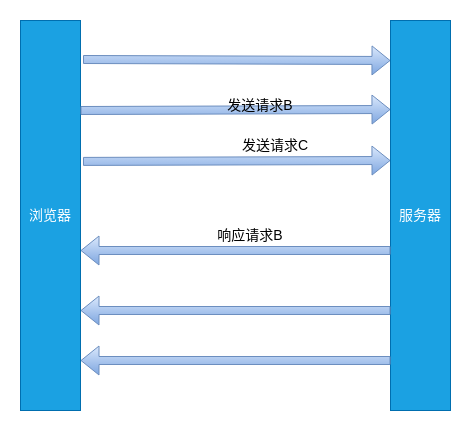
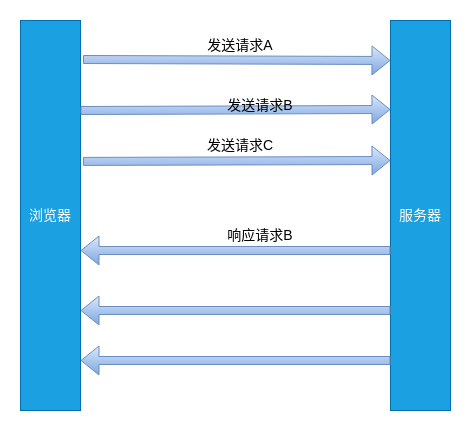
  <mxCell id="0" />
  <mxCell id="1" parent="0" />
  <mxCell id="2" value="浏览器" style="rounded=0;whiteSpace=wrap;html=1;fillColor=#1ba1e2;fontColor=#ffffff;strokeColor=#006EAF;fontSize=14;" vertex="1" parent="1"><mxGeometry x="20" y="20" width="60" height="390" as="geometry" /></mxCell>
  <mxCell id="3" value="服务器" style="rounded=0;whiteSpace=wrap;html=1;fillColor=#1ba1e2;fontColor=#ffffff;strokeColor=#006EAF;fontSize=14;" vertex="1" parent="1"><mxGeometry x="390" y="20" width="60" height="390" as="geometry" /></mxCell>
  <mxCell id="4" value="" style="group;fontSize=14;" vertex="1" connectable="0" parent="1"><mxGeometry x="200" y="30" width="190" height="30" as="geometry" /></mxCell>
  <mxCell id="5" value="" style="shape=flexArrow;endArrow=classic;html=1;fillColor=#dae8fc;strokeColor=#6c8ebf;gradientColor=#7ea6e0;width=8;endSize=5.67;fontSize=14;exitX=1.042;exitY=0.1;exitDx=0;exitDy=0;exitPerimeter=0;" edge="1" parent="4" source="2"><mxGeometry width="50" height="50" relative="1" as="geometry"><mxPoint x="-110" y="30" as="sourcePoint" /><mxPoint x="190" y="30" as="targetPoint" /></mxGeometry></mxCell>
+ <mxCell id="6" value="发送请求A" style="text;html=1;strokeColor=none;fillColor=none;align=center;verticalAlign=middle;whiteSpace=wrap;rounded=0;fontColor=#000000;fontSize=14;" vertex="1" parent="4"><mxGeometry width="80" height="30" as="geometry" /></mxCell>
  <mxCell id="7" value="" style="shape=flexArrow;endArrow=classic;html=1;fillColor=#dae8fc;strokeColor=#6c8ebf;gradientColor=#7ea6e0;width=8;endSize=5.67;entryX=-0.05;entryY=0.303;entryDx=0;entryDy=0;entryPerimeter=0;fontSize=14;" edge="1" parent="1"><mxGeometry width="50" height="50" relative="1" as="geometry"><mxPoint x="80" y="110" as="sourcePoint" /><mxPoint x="390" y="109" as="targetPoint" /></mxGeometry></mxCell>
  <mxCell id="8" value="发送请求B" style="text;html=1;strokeColor=none;fillColor=none;align=center;verticalAlign=middle;whiteSpace=wrap;rounded=0;fontColor=#000000;fontSize=14;" vertex="1" parent="1"><mxGeometry x="220" y="90" width="80" height="30" as="geometry" /></mxCell>
  <mxCell id="9" value="" style="shape=flexArrow;endArrow=classic;html=1;exitX=1.05;exitY=0.114;exitDx=0;exitDy=0;exitPerimeter=0;fillColor=#dae8fc;strokeColor=#6c8ebf;gradientColor=#7ea6e0;width=8;endSize=5.67;entryX=-0.05;entryY=0.303;entryDx=0;entryDy=0;entryPerimeter=0;fontSize=14;" edge="1" parent="1"><mxGeometry width="50" height="50" relative="1" as="geometry"><mxPoint x="82.5" y="160.92" as="sourcePoint" /><mxPoint x="390" y="160" as="targetPoint" /></mxGeometry></mxCell>
- <mxCell id="10" value="发送请求C" style="text;html=1;strokeColor=none;fillColor=none;align=center;verticalAlign=middle;whiteSpace=wrap;rounded=0;fontColor=#000000;fontSize=14;" vertex="1" parent="1"><mxGeometry x="235" y="130" width="80" height="30" as="geometry" /></mxCell>
+ <mxCell id="10" value="发送请求C" style="text;html=1;strokeColor=none;fillColor=none;align=center;verticalAlign=middle;whiteSpace=wrap;rounded=0;fontColor=#000000;fontSize=14;" vertex="1" parent="1"><mxGeometry x="200" y="130" width="80" height="30" as="geometry" /></mxCell>
  <mxCell id="11" value="" style="shape=flexArrow;endArrow=classic;html=1;fillColor=#dae8fc;strokeColor=#6c8ebf;gradientColor=#7ea6e0;width=8;endSize=5.67;entryX=-0.05;entryY=0.303;entryDx=0;entryDy=0;entryPerimeter=0;fontSize=14;" edge="1" parent="1"><mxGeometry width="50" height="50" relative="1" as="geometry"><mxPoint x="390" y="250" as="sourcePoint" /><mxPoint x="80" y="250" as="targetPoint" /></mxGeometry></mxCell>
  <mxCell id="12" value="" style="shape=flexArrow;endArrow=classic;html=1;fillColor=#dae8fc;strokeColor=#6c8ebf;gradientColor=#7ea6e0;width=8;endSize=5.67;entryX=-0.05;entryY=0.303;entryDx=0;entryDy=0;entryPerimeter=0;fontSize=14;" edge="1" parent="1"><mxGeometry width="50" height="50" relative="1" as="geometry"><mxPoint x="390" y="310" as="sourcePoint" /><mxPoint x="80" y="310" as="targetPoint" /></mxGeometry></mxCell>
  <mxCell id="13" value="" style="shape=flexArrow;endArrow=classic;html=1;fillColor=#dae8fc;strokeColor=#6c8ebf;gradientColor=#7ea6e0;width=8;endSize=5.67;entryX=-0.05;entryY=0.303;entryDx=0;entryDy=0;entryPerimeter=0;fontSize=14;" edge="1" parent="1"><mxGeometry width="50" height="50" relative="1" as="geometry"><mxPoint x="390" y="360" as="sourcePoint" /><mxPoint x="80" y="360" as="targetPoint" /></mxGeometry></mxCell>
- <mxCell id="14" value="响应请求B" style="text;html=1;strokeColor=none;fillColor=none;align=center;verticalAlign=middle;whiteSpace=wrap;rounded=0;fontColor=#000000;fontSize=14;" vertex="1" parent="1"><mxGeometry x="210" y="220" width="80" height="30" as="geometry" /></mxCell>
+ <mxCell id="14" value="响应请求B" style="text;html=1;strokeColor=none;fillColor=none;align=center;verticalAlign=middle;whiteSpace=wrap;rounded=0;fontColor=#000000;fontSize=14;" vertex="1" parent="1"><mxGeometry x="220" y="220" width="80" height="30" as="geometry" /></mxCell>
